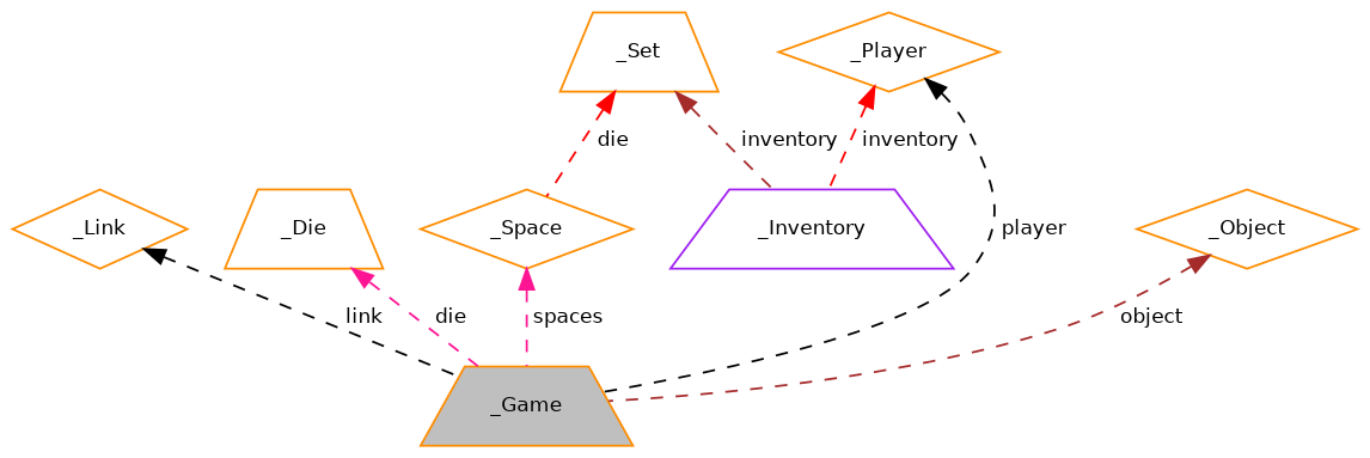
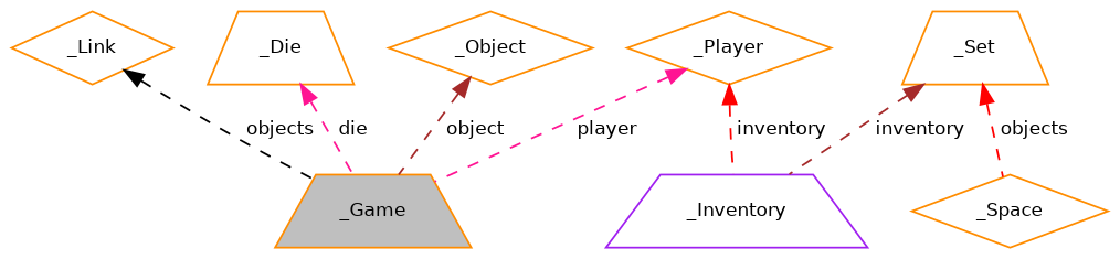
  digraph {
    node [color=darkorange fillcolor=white fontname=Helvetica fontsize=10 shape=trapezium style=filled]
    edge [color=black dir=back fontname=Helvetica fontsize=10 labelfontname=Helvetica labelfontsize=10 style=dashed]
    n1 [fillcolor=grey75 fontcolor=black height=0.2 label=_Game width=0.4]
    n2 [height=0.2 label=_Link shape=diamond width=0.4]
    n3 [height=0.2 label=_Die width=0.4]
    n4 [height=0.2 label=_Space shape=diamond width=0.4]
    n5 [height=0.2 label=_Set width=0.4]
    n6 [color=purple height=0.2 label=_Inventory width=0.4]
    n7 [height=0.2 label=_Object shape=diamond width=0.4]
    n8 [height=0.2 label=_Player shape=diamond width=0.4]
-   n2 -> n1 [label=" link"]
+   n2 -> n1 [label=" objects"]
    n3 -> n1 [color=deeppink label=" die"]
-   n4 -> n1 [color=deeppink label=" spaces"]
-   n5 -> n4 [color=red label=" die"]
+   n5 -> n4 [color=red label=" objects"]
    n5 -> n6 [color=brown label=" inventory"]
    n7 -> n1 [color=brown label=" object"]
-   n8 -> n1 [label=" player"]
+   n8 -> n1 [color=deeppink label=" player"]
    n8 -> n6 [color=red label=" inventory"]
  }
